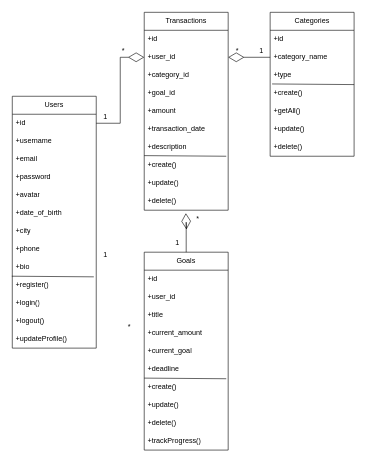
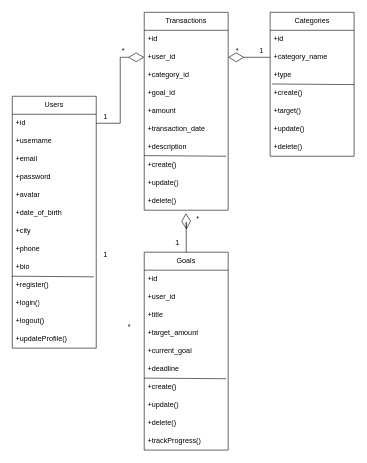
  <mxCell id="0" />
  <mxCell id="1" parent="0" />
  <mxCell id="2" value="Users" style="swimlane;fontStyle=0;childLayout=stackLayout;horizontal=1;startSize=30;horizontalStack=0;resizeParent=1;resizeParentMax=0;resizeLast=0;collapsible=1;marginBottom=0;whiteSpace=wrap;html=1;" vertex="1" parent="1"><mxGeometry x="20" y="160" width="140" height="420" as="geometry"><mxRectangle x="170" y="200" width="70" height="30" as="alternateBounds" /></mxGeometry></mxCell>
  <mxCell id="3" value="+id" style="text;strokeColor=none;fillColor=none;align=left;verticalAlign=middle;spacingLeft=4;spacingRight=4;overflow=hidden;points=[[0,0.5],[1,0.5]];portConstraint=eastwest;rotatable=0;whiteSpace=wrap;html=1;" vertex="1" parent="2"><mxGeometry y="30" width="140" height="30" as="geometry" /></mxCell>
  <mxCell id="4" value="+username" style="text;strokeColor=none;fillColor=none;align=left;verticalAlign=middle;spacingLeft=4;spacingRight=4;overflow=hidden;points=[[0,0.5],[1,0.5]];portConstraint=eastwest;rotatable=0;whiteSpace=wrap;html=1;" vertex="1" parent="2"><mxGeometry y="60" width="140" height="30" as="geometry" /></mxCell>
  <mxCell id="5" value="+email" style="text;strokeColor=none;fillColor=none;align=left;verticalAlign=middle;spacingLeft=4;spacingRight=4;overflow=hidden;points=[[0,0.5],[1,0.5]];portConstraint=eastwest;rotatable=0;whiteSpace=wrap;html=1;" vertex="1" parent="2"><mxGeometry y="90" width="140" height="30" as="geometry" /></mxCell>
  <mxCell id="6" value="+password" style="text;strokeColor=none;fillColor=none;align=left;verticalAlign=middle;spacingLeft=4;spacingRight=4;overflow=hidden;points=[[0,0.5],[1,0.5]];portConstraint=eastwest;rotatable=0;whiteSpace=wrap;html=1;" vertex="1" parent="2"><mxGeometry y="120" width="140" height="30" as="geometry" /></mxCell>
  <mxCell id="7" value="+avatar" style="text;strokeColor=none;fillColor=none;align=left;verticalAlign=middle;spacingLeft=4;spacingRight=4;overflow=hidden;points=[[0,0.5],[1,0.5]];portConstraint=eastwest;rotatable=0;whiteSpace=wrap;html=1;" vertex="1" parent="2"><mxGeometry y="150" width="140" height="30" as="geometry" /></mxCell>
  <mxCell id="8" value="+date_of_birth" style="text;strokeColor=none;fillColor=none;align=left;verticalAlign=middle;spacingLeft=4;spacingRight=4;overflow=hidden;points=[[0,0.5],[1,0.5]];portConstraint=eastwest;rotatable=0;whiteSpace=wrap;html=1;" vertex="1" parent="2"><mxGeometry y="180" width="140" height="30" as="geometry" /></mxCell>
  <mxCell id="9" value="+city" style="text;strokeColor=none;fillColor=none;align=left;verticalAlign=middle;spacingLeft=4;spacingRight=4;overflow=hidden;points=[[0,0.5],[1,0.5]];portConstraint=eastwest;rotatable=0;whiteSpace=wrap;html=1;" vertex="1" parent="2"><mxGeometry y="210" width="140" height="30" as="geometry" /></mxCell>
  <mxCell id="10" value="+phone" style="text;strokeColor=none;fillColor=none;align=left;verticalAlign=middle;spacingLeft=4;spacingRight=4;overflow=hidden;points=[[0,0.5],[1,0.5]];portConstraint=eastwest;rotatable=0;whiteSpace=wrap;html=1;" vertex="1" parent="2"><mxGeometry y="240" width="140" height="30" as="geometry" /></mxCell>
  <mxCell id="11" value="+bio" style="text;strokeColor=none;fillColor=none;align=left;verticalAlign=middle;spacingLeft=4;spacingRight=4;overflow=hidden;points=[[0,0.5],[1,0.5]];portConstraint=eastwest;rotatable=0;whiteSpace=wrap;html=1;" vertex="1" parent="2"><mxGeometry y="270" width="140" height="30" as="geometry" /></mxCell>
  <mxCell id="12" value="+register()" style="text;strokeColor=none;fillColor=none;align=left;verticalAlign=middle;spacingLeft=4;spacingRight=4;overflow=hidden;points=[[0,0.5],[1,0.5]];portConstraint=eastwest;rotatable=0;whiteSpace=wrap;html=1;" vertex="1" parent="2"><mxGeometry y="300" width="140" height="30" as="geometry" /></mxCell>
  <mxCell id="13" value="+login()" style="text;strokeColor=none;fillColor=none;align=left;verticalAlign=middle;spacingLeft=4;spacingRight=4;overflow=hidden;points=[[0,0.5],[1,0.5]];portConstraint=eastwest;rotatable=0;whiteSpace=wrap;html=1;" vertex="1" parent="2"><mxGeometry y="330" width="140" height="30" as="geometry" /></mxCell>
  <mxCell id="14" value="+logout()" style="text;strokeColor=none;fillColor=none;align=left;verticalAlign=middle;spacingLeft=4;spacingRight=4;overflow=hidden;points=[[0,0.5],[1,0.5]];portConstraint=eastwest;rotatable=0;whiteSpace=wrap;html=1;" vertex="1" parent="2"><mxGeometry y="360" width="140" height="30" as="geometry" /></mxCell>
  <mxCell id="15" value="+updateProfile()" style="text;strokeColor=none;fillColor=none;align=left;verticalAlign=middle;spacingLeft=4;spacingRight=4;overflow=hidden;points=[[0,0.5],[1,0.5]];portConstraint=eastwest;rotatable=0;whiteSpace=wrap;html=1;" vertex="1" parent="2"><mxGeometry y="390" width="140" height="30" as="geometry" /></mxCell>
  <mxCell id="16" value="" style="endArrow=none;html=1;rounded=0;exitX=-0.006;exitY=0.002;exitDx=0;exitDy=0;exitPerimeter=0;entryX=0.971;entryY=0.037;entryDx=0;entryDy=0;entryPerimeter=0;" edge="1" parent="2" source="12" target="12"><mxGeometry width="50" height="50" relative="1" as="geometry"><mxPoint x="170" y="250" as="sourcePoint" /><mxPoint x="220" y="200" as="targetPoint" /></mxGeometry></mxCell>
  <mxCell id="17" value="Transactions" style="swimlane;fontStyle=0;childLayout=stackLayout;horizontal=1;startSize=30;horizontalStack=0;resizeParent=1;resizeParentMax=0;resizeLast=0;collapsible=1;marginBottom=0;whiteSpace=wrap;html=1;" vertex="1" parent="1"><mxGeometry x="240" y="20" width="140" height="330" as="geometry"><mxRectangle x="170" y="200" width="70" height="30" as="alternateBounds" /></mxGeometry></mxCell>
  <mxCell id="18" value="+id" style="text;strokeColor=none;fillColor=none;align=left;verticalAlign=middle;spacingLeft=4;spacingRight=4;overflow=hidden;points=[[0,0.5],[1,0.5]];portConstraint=eastwest;rotatable=0;whiteSpace=wrap;html=1;" vertex="1" parent="17"><mxGeometry y="30" width="140" height="30" as="geometry" /></mxCell>
  <mxCell id="19" value="+user_id" style="text;strokeColor=none;fillColor=none;align=left;verticalAlign=middle;spacingLeft=4;spacingRight=4;overflow=hidden;points=[[0,0.5],[1,0.5]];portConstraint=eastwest;rotatable=0;whiteSpace=wrap;html=1;" vertex="1" parent="17"><mxGeometry y="60" width="140" height="30" as="geometry" /></mxCell>
  <mxCell id="20" value="+category_id" style="text;strokeColor=none;fillColor=none;align=left;verticalAlign=middle;spacingLeft=4;spacingRight=4;overflow=hidden;points=[[0,0.5],[1,0.5]];portConstraint=eastwest;rotatable=0;whiteSpace=wrap;html=1;" vertex="1" parent="17"><mxGeometry y="90" width="140" height="30" as="geometry" /></mxCell>
  <mxCell id="21" value="+goal_id" style="text;strokeColor=none;fillColor=none;align=left;verticalAlign=middle;spacingLeft=4;spacingRight=4;overflow=hidden;points=[[0,0.5],[1,0.5]];portConstraint=eastwest;rotatable=0;whiteSpace=wrap;html=1;" vertex="1" parent="17"><mxGeometry y="120" width="140" height="30" as="geometry" /></mxCell>
  <mxCell id="22" value="+amount" style="text;strokeColor=none;fillColor=none;align=left;verticalAlign=middle;spacingLeft=4;spacingRight=4;overflow=hidden;points=[[0,0.5],[1,0.5]];portConstraint=eastwest;rotatable=0;whiteSpace=wrap;html=1;" vertex="1" parent="17"><mxGeometry y="150" width="140" height="30" as="geometry" /></mxCell>
  <mxCell id="23" value="+transaction_date" style="text;strokeColor=none;fillColor=none;align=left;verticalAlign=middle;spacingLeft=4;spacingRight=4;overflow=hidden;points=[[0,0.5],[1,0.5]];portConstraint=eastwest;rotatable=0;whiteSpace=wrap;html=1;" vertex="1" parent="17"><mxGeometry y="180" width="140" height="30" as="geometry" /></mxCell>
  <mxCell id="24" value="+description" style="text;strokeColor=none;fillColor=none;align=left;verticalAlign=middle;spacingLeft=4;spacingRight=4;overflow=hidden;points=[[0,0.5],[1,0.5]];portConstraint=eastwest;rotatable=0;whiteSpace=wrap;html=1;" vertex="1" parent="17"><mxGeometry y="210" width="140" height="30" as="geometry" /></mxCell>
  <mxCell id="25" value="" style="endArrow=none;html=1;rounded=0;exitX=-0.006;exitY=0.002;exitDx=0;exitDy=0;exitPerimeter=0;entryX=0.971;entryY=0.037;entryDx=0;entryDy=0;entryPerimeter=0;" edge="1" parent="17"><mxGeometry width="50" height="50" relative="1" as="geometry"><mxPoint x="-3.186e-14" y="238.95" as="sourcePoint" /><mxPoint x="136.78" y="240.0" as="targetPoint" /></mxGeometry></mxCell>
  <mxCell id="26" value="+create()" style="text;strokeColor=none;fillColor=none;align=left;verticalAlign=middle;spacingLeft=4;spacingRight=4;overflow=hidden;points=[[0,0.5],[1,0.5]];portConstraint=eastwest;rotatable=0;whiteSpace=wrap;html=1;" vertex="1" parent="17"><mxGeometry y="240" width="140" height="30" as="geometry" /></mxCell>
  <mxCell id="27" value="+update()" style="text;strokeColor=none;fillColor=none;align=left;verticalAlign=middle;spacingLeft=4;spacingRight=4;overflow=hidden;points=[[0,0.5],[1,0.5]];portConstraint=eastwest;rotatable=0;whiteSpace=wrap;html=1;" vertex="1" parent="17"><mxGeometry y="270" width="140" height="30" as="geometry" /></mxCell>
  <mxCell id="28" value="+delete()" style="text;strokeColor=none;fillColor=none;align=left;verticalAlign=middle;spacingLeft=4;spacingRight=4;overflow=hidden;points=[[0,0.5],[1,0.5]];portConstraint=eastwest;rotatable=0;whiteSpace=wrap;html=1;" vertex="1" parent="17"><mxGeometry y="300" width="140" height="30" as="geometry" /></mxCell>
  <mxCell id="29" value="Categories" style="swimlane;fontStyle=0;childLayout=stackLayout;horizontal=1;startSize=30;horizontalStack=0;resizeParent=1;resizeParentMax=0;resizeLast=0;collapsible=1;marginBottom=0;whiteSpace=wrap;html=1;" vertex="1" parent="1"><mxGeometry x="450" y="20" width="140" height="240" as="geometry"><mxRectangle x="170" y="200" width="70" height="30" as="alternateBounds" /></mxGeometry></mxCell>
  <mxCell id="30" value="+id" style="text;strokeColor=none;fillColor=none;align=left;verticalAlign=middle;spacingLeft=4;spacingRight=4;overflow=hidden;points=[[0,0.5],[1,0.5]];portConstraint=eastwest;rotatable=0;whiteSpace=wrap;html=1;" vertex="1" parent="29"><mxGeometry y="30" width="140" height="30" as="geometry" /></mxCell>
  <mxCell id="31" value="+category_name" style="text;strokeColor=none;fillColor=none;align=left;verticalAlign=middle;spacingLeft=4;spacingRight=4;overflow=hidden;points=[[0,0.5],[1,0.5]];portConstraint=eastwest;rotatable=0;whiteSpace=wrap;html=1;" vertex="1" parent="29"><mxGeometry y="60" width="140" height="30" as="geometry" /></mxCell>
  <mxCell id="32" value="+type" style="text;strokeColor=none;fillColor=none;align=left;verticalAlign=middle;spacingLeft=4;spacingRight=4;overflow=hidden;points=[[0,0.5],[1,0.5]];portConstraint=eastwest;rotatable=0;whiteSpace=wrap;html=1;" vertex="1" parent="29"><mxGeometry y="90" width="140" height="30" as="geometry" /></mxCell>
  <mxCell id="33" value="" style="endArrow=none;html=1;rounded=0;exitX=-0.006;exitY=0.002;exitDx=0;exitDy=0;exitPerimeter=0;entryX=0.971;entryY=0.037;entryDx=0;entryDy=0;entryPerimeter=0;" edge="1" parent="29"><mxGeometry width="50" height="50" relative="1" as="geometry"><mxPoint x="3.22" y="119.47" as="sourcePoint" /><mxPoint x="140" y="120.52" as="targetPoint" /></mxGeometry></mxCell>
  <mxCell id="34" value="+create()" style="text;strokeColor=none;fillColor=none;align=left;verticalAlign=middle;spacingLeft=4;spacingRight=4;overflow=hidden;points=[[0,0.5],[1,0.5]];portConstraint=eastwest;rotatable=0;whiteSpace=wrap;html=1;" vertex="1" parent="29"><mxGeometry y="120" width="140" height="30" as="geometry" /></mxCell>
- <mxCell id="35" value="+getAll()" style="text;strokeColor=none;fillColor=none;align=left;verticalAlign=middle;spacingLeft=4;spacingRight=4;overflow=hidden;points=[[0,0.5],[1,0.5]];portConstraint=eastwest;rotatable=0;whiteSpace=wrap;html=1;" vertex="1" parent="29"><mxGeometry y="150" width="140" height="30" as="geometry" /></mxCell>
+ <mxCell id="35" value="+target()" style="text;strokeColor=none;fillColor=none;align=left;verticalAlign=middle;spacingLeft=4;spacingRight=4;overflow=hidden;points=[[0,0.5],[1,0.5]];portConstraint=eastwest;rotatable=0;whiteSpace=wrap;html=1;" vertex="1" parent="29"><mxGeometry y="150" width="140" height="30" as="geometry" /></mxCell>
  <mxCell id="36" value="+update()" style="text;strokeColor=none;fillColor=none;align=left;verticalAlign=middle;spacingLeft=4;spacingRight=4;overflow=hidden;points=[[0,0.5],[1,0.5]];portConstraint=eastwest;rotatable=0;whiteSpace=wrap;html=1;" vertex="1" parent="29"><mxGeometry y="180" width="140" height="30" as="geometry" /></mxCell>
  <mxCell id="37" value="+delete()" style="text;strokeColor=none;fillColor=none;align=left;verticalAlign=middle;spacingLeft=4;spacingRight=4;overflow=hidden;points=[[0,0.5],[1,0.5]];portConstraint=eastwest;rotatable=0;whiteSpace=wrap;html=1;" vertex="1" parent="29"><mxGeometry y="210" width="140" height="30" as="geometry" /></mxCell>
  <mxCell id="38" value="Goals" style="swimlane;fontStyle=0;childLayout=stackLayout;horizontal=1;startSize=30;horizontalStack=0;resizeParent=1;resizeParentMax=0;resizeLast=0;collapsible=1;marginBottom=0;whiteSpace=wrap;html=1;" vertex="1" parent="1"><mxGeometry x="240" y="420" width="140" height="330" as="geometry"><mxRectangle x="170" y="200" width="70" height="30" as="alternateBounds" /></mxGeometry></mxCell>
  <mxCell id="39" value="+id" style="text;strokeColor=none;fillColor=none;align=left;verticalAlign=middle;spacingLeft=4;spacingRight=4;overflow=hidden;points=[[0,0.5],[1,0.5]];portConstraint=eastwest;rotatable=0;whiteSpace=wrap;html=1;" vertex="1" parent="38"><mxGeometry y="30" width="140" height="30" as="geometry" /></mxCell>
  <mxCell id="40" value="+user_id" style="text;strokeColor=none;fillColor=none;align=left;verticalAlign=middle;spacingLeft=4;spacingRight=4;overflow=hidden;points=[[0,0.5],[1,0.5]];portConstraint=eastwest;rotatable=0;whiteSpace=wrap;html=1;" vertex="1" parent="38"><mxGeometry y="60" width="140" height="30" as="geometry" /></mxCell>
  <mxCell id="41" value="+title" style="text;strokeColor=none;fillColor=none;align=left;verticalAlign=middle;spacingLeft=4;spacingRight=4;overflow=hidden;points=[[0,0.5],[1,0.5]];portConstraint=eastwest;rotatable=0;whiteSpace=wrap;html=1;" vertex="1" parent="38"><mxGeometry y="90" width="140" height="30" as="geometry" /></mxCell>
- <mxCell id="42" value="+current_amount" style="text;strokeColor=none;fillColor=none;align=left;verticalAlign=middle;spacingLeft=4;spacingRight=4;overflow=hidden;points=[[0,0.5],[1,0.5]];portConstraint=eastwest;rotatable=0;whiteSpace=wrap;html=1;" vertex="1" parent="38"><mxGeometry y="120" width="140" height="30" as="geometry" /></mxCell>
+ <mxCell id="42" value="+target_amount" style="text;strokeColor=none;fillColor=none;align=left;verticalAlign=middle;spacingLeft=4;spacingRight=4;overflow=hidden;points=[[0,0.5],[1,0.5]];portConstraint=eastwest;rotatable=0;whiteSpace=wrap;html=1;" vertex="1" parent="38"><mxGeometry y="120" width="140" height="30" as="geometry" /></mxCell>
  <mxCell id="43" value="+current_goal" style="text;strokeColor=none;fillColor=none;align=left;verticalAlign=middle;spacingLeft=4;spacingRight=4;overflow=hidden;points=[[0,0.5],[1,0.5]];portConstraint=eastwest;rotatable=0;whiteSpace=wrap;html=1;" vertex="1" parent="38"><mxGeometry y="150" width="140" height="30" as="geometry" /></mxCell>
  <mxCell id="44" value="+deadline" style="text;strokeColor=none;fillColor=none;align=left;verticalAlign=middle;spacingLeft=4;spacingRight=4;overflow=hidden;points=[[0,0.5],[1,0.5]];portConstraint=eastwest;rotatable=0;whiteSpace=wrap;html=1;" vertex="1" parent="38"><mxGeometry y="180" width="140" height="30" as="geometry" /></mxCell>
  <mxCell id="45" value="" style="endArrow=none;html=1;rounded=0;exitX=-0.006;exitY=0.002;exitDx=0;exitDy=0;exitPerimeter=0;entryX=0.971;entryY=0.037;entryDx=0;entryDy=0;entryPerimeter=0;" edge="1" parent="38"><mxGeometry width="50" height="50" relative="1" as="geometry"><mxPoint x="-3.186e-14" y="210.0" as="sourcePoint" /><mxPoint x="136.78" y="211.05" as="targetPoint" /></mxGeometry></mxCell>
  <mxCell id="46" value="+create()" style="text;strokeColor=none;fillColor=none;align=left;verticalAlign=middle;spacingLeft=4;spacingRight=4;overflow=hidden;points=[[0,0.5],[1,0.5]];portConstraint=eastwest;rotatable=0;whiteSpace=wrap;html=1;" vertex="1" parent="38"><mxGeometry y="210" width="140" height="30" as="geometry" /></mxCell>
  <mxCell id="47" value="+update()" style="text;strokeColor=none;fillColor=none;align=left;verticalAlign=middle;spacingLeft=4;spacingRight=4;overflow=hidden;points=[[0,0.5],[1,0.5]];portConstraint=eastwest;rotatable=0;whiteSpace=wrap;html=1;" vertex="1" parent="38"><mxGeometry y="240" width="140" height="30" as="geometry" /></mxCell>
  <mxCell id="48" value="+delete()" style="text;strokeColor=none;fillColor=none;align=left;verticalAlign=middle;spacingLeft=4;spacingRight=4;overflow=hidden;points=[[0,0.5],[1,0.5]];portConstraint=eastwest;rotatable=0;whiteSpace=wrap;html=1;" vertex="1" parent="38"><mxGeometry y="270" width="140" height="30" as="geometry" /></mxCell>
  <mxCell id="49" value="+trackProgress()" style="text;strokeColor=none;fillColor=none;align=left;verticalAlign=middle;spacingLeft=4;spacingRight=4;overflow=hidden;points=[[0,0.5],[1,0.5]];portConstraint=eastwest;rotatable=0;whiteSpace=wrap;html=1;" vertex="1" parent="38"><mxGeometry y="300" width="140" height="30" as="geometry" /></mxCell>
  <mxCell id="50" value="" style="endArrow=diamondThin;endFill=0;endSize=24;html=1;rounded=0;exitX=1;exitY=0.5;exitDx=0;exitDy=0;entryX=0;entryY=0.5;entryDx=0;entryDy=0;" edge="1" parent="1" source="3" target="19"><mxGeometry width="160" relative="1" as="geometry"><mxPoint x="270" y="380" as="sourcePoint" /><mxPoint x="430" y="380" as="targetPoint" /><Array as="points"><mxPoint x="200" y="205" /><mxPoint x="200" y="95" /></Array></mxGeometry></mxCell>
  <mxCell id="51" value="1" style="text;html=1;align=center;verticalAlign=middle;resizable=0;points=[];autosize=1;strokeColor=none;fillColor=none;" vertex="1" parent="1"><mxGeometry x="160" y="180" width="30" height="30" as="geometry" /></mxCell>
  <mxCell id="52" value="*" style="text;html=1;align=center;verticalAlign=middle;resizable=0;points=[];autosize=1;strokeColor=none;fillColor=none;" vertex="1" parent="1"><mxGeometry x="190" y="70" width="30" height="30" as="geometry" /></mxCell>
  <mxCell id="53" value="1" style="text;html=1;align=center;verticalAlign=middle;resizable=0;points=[];autosize=1;strokeColor=none;fillColor=none;" vertex="1" parent="1"><mxGeometry x="160" y="410" width="30" height="30" as="geometry" /></mxCell>
  <mxCell id="54" value="*" style="text;html=1;align=center;verticalAlign=middle;resizable=0;points=[];autosize=1;strokeColor=none;fillColor=none;" vertex="1" parent="1"><mxGeometry x="200" y="529" width="30" height="30" as="geometry" /></mxCell>
  <mxCell id="55" value="1" style="text;html=1;align=center;verticalAlign=middle;resizable=0;points=[];autosize=1;strokeColor=none;fillColor=none;" vertex="1" parent="1"><mxGeometry x="280" y="390" width="30" height="30" as="geometry" /></mxCell>
  <mxCell id="56" value="" style="endArrow=diamondThin;endFill=0;endSize=24;html=1;rounded=0;exitX=0.5;exitY=0;exitDx=0;exitDy=0;entryX=0.496;entryY=1.167;entryDx=0;entryDy=0;entryPerimeter=0;" edge="1" parent="1" source="38" target="28"><mxGeometry width="160" relative="1" as="geometry"><mxPoint x="172" y="445" as="sourcePoint" /><mxPoint x="250" y="565" as="targetPoint" /><Array as="points"><mxPoint x="310" y="370" /></Array></mxGeometry></mxCell>
  <mxCell id="57" value="*" style="text;html=1;align=center;verticalAlign=middle;resizable=0;points=[];autosize=1;strokeColor=none;fillColor=none;" vertex="1" parent="1"><mxGeometry x="314" y="350" width="30" height="30" as="geometry" /></mxCell>
  <mxCell id="58" value="" style="endArrow=diamondThin;endFill=0;endSize=24;html=1;rounded=0;entryX=1;entryY=0.5;entryDx=0;entryDy=0;exitX=0;exitY=0.5;exitDx=0;exitDy=0;" edge="1" parent="1" source="31" target="19"><mxGeometry width="160" relative="1" as="geometry"><mxPoint x="310" y="500" as="sourcePoint" /><mxPoint x="470" y="500" as="targetPoint" /></mxGeometry></mxCell>
  <mxCell id="59" value="1" style="text;html=1;align=center;verticalAlign=middle;resizable=0;points=[];autosize=1;strokeColor=none;fillColor=none;" vertex="1" parent="1"><mxGeometry x="420" y="70" width="30" height="30" as="geometry" /></mxCell>
  <mxCell id="60" value="*" style="text;html=1;align=center;verticalAlign=middle;resizable=0;points=[];autosize=1;strokeColor=none;fillColor=none;" vertex="1" parent="1"><mxGeometry x="380" y="70" width="30" height="30" as="geometry" /></mxCell>
